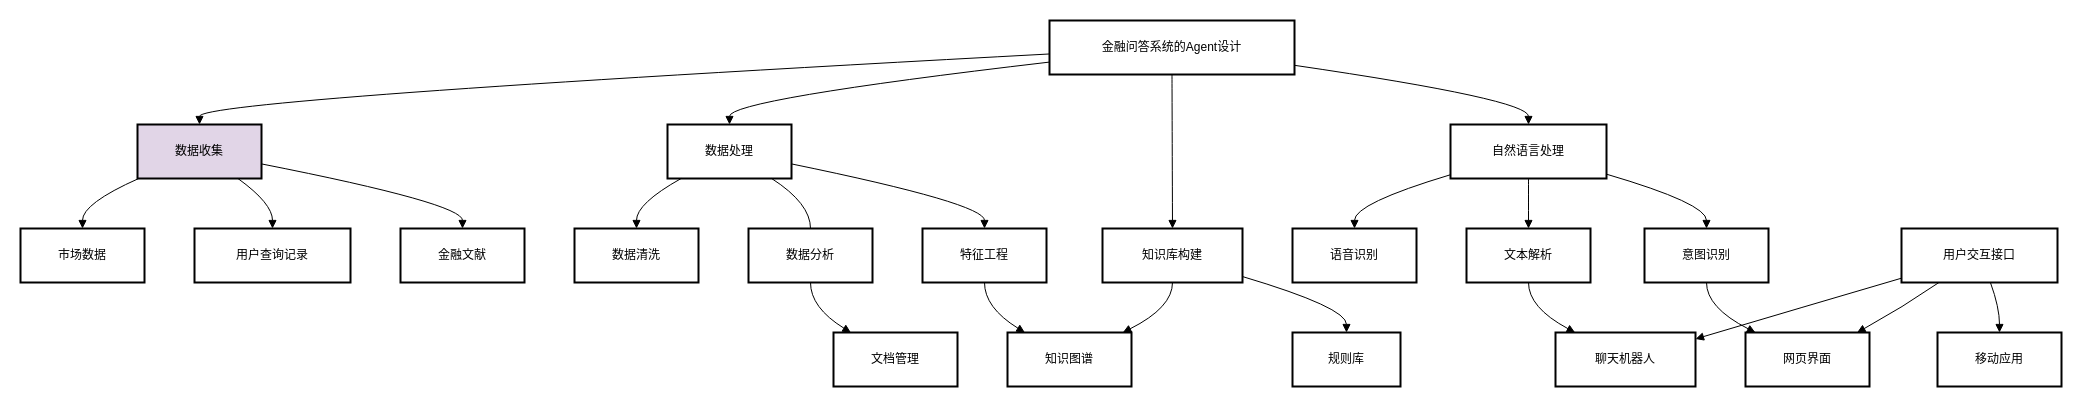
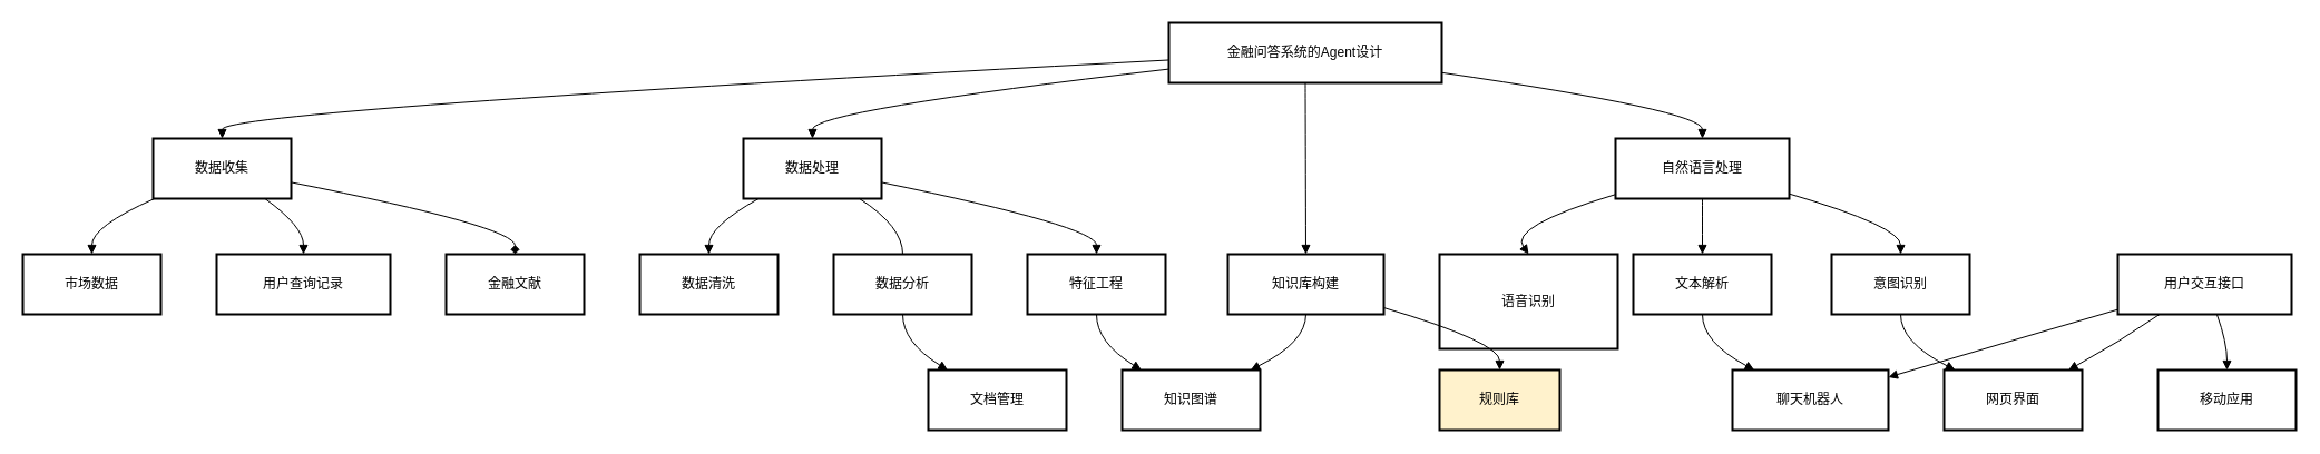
  <mxCell id="0" />
  <mxCell id="1" parent="0" />
  <mxCell id="2" value="金融问答系统的Agent设计" style="whiteSpace=wrap;strokeWidth=2;" vertex="1" parent="1"><mxGeometry x="1049" y="20" width="245" height="54" as="geometry" /></mxCell>
- <mxCell id="3" value="数据收集" style="whiteSpace=wrap;strokeWidth=2;fillColor=#e1d5e7;" vertex="1" parent="1"><mxGeometry x="137" y="124" width="124" height="54" as="geometry" /></mxCell>
+ <mxCell id="3" value="数据收集" style="whiteSpace=wrap;strokeWidth=2;" vertex="1" parent="1"><mxGeometry x="137" y="124" width="124" height="54" as="geometry" /></mxCell>
  <mxCell id="4" value="数据处理" style="whiteSpace=wrap;strokeWidth=2;" vertex="1" parent="1"><mxGeometry x="667" y="124" width="124" height="54" as="geometry" /></mxCell>
  <mxCell id="5" value="知识库构建" style="whiteSpace=wrap;strokeWidth=2;" vertex="1" parent="1"><mxGeometry x="1102" y="228" width="140" height="54" as="geometry" /></mxCell>
  <mxCell id="6" value="自然语言处理" style="whiteSpace=wrap;strokeWidth=2;" vertex="1" parent="1"><mxGeometry x="1450" y="124" width="156" height="54" as="geometry" /></mxCell>
  <mxCell id="7" value="用户交互接口" style="whiteSpace=wrap;strokeWidth=2;" vertex="1" parent="1"><mxGeometry x="1901" y="228" width="156" height="54" as="geometry" /></mxCell>
  <mxCell id="8" value="市场数据" style="whiteSpace=wrap;strokeWidth=2;" vertex="1" parent="1"><mxGeometry x="20" y="228" width="124" height="54" as="geometry" /></mxCell>
  <mxCell id="9" value="用户查询记录" style="whiteSpace=wrap;strokeWidth=2;" vertex="1" parent="1"><mxGeometry x="194" y="228" width="156" height="54" as="geometry" /></mxCell>
  <mxCell id="10" value="金融文献" style="whiteSpace=wrap;strokeWidth=2;" vertex="1" parent="1"><mxGeometry x="400" y="228" width="124" height="54" as="geometry" /></mxCell>
  <mxCell id="11" value="数据清洗" style="whiteSpace=wrap;strokeWidth=2;" vertex="1" parent="1"><mxGeometry x="574" y="228" width="124" height="54" as="geometry" /></mxCell>
  <mxCell id="12" value="数据分析" style="whiteSpace=wrap;strokeWidth=2;" vertex="1" parent="1"><mxGeometry x="748" y="228" width="124" height="54" as="geometry" /></mxCell>
  <mxCell id="13" value="特征工程" style="whiteSpace=wrap;strokeWidth=2;" vertex="1" parent="1"><mxGeometry x="922" y="228" width="124" height="54" as="geometry" /></mxCell>
  <mxCell id="14" value="文档管理" style="whiteSpace=wrap;strokeWidth=2;" vertex="1" parent="1"><mxGeometry x="833" y="332" width="124" height="54" as="geometry" /></mxCell>
  <mxCell id="15" value="知识图谱" style="whiteSpace=wrap;strokeWidth=2;" vertex="1" parent="1"><mxGeometry x="1007" y="332" width="124" height="54" as="geometry" /></mxCell>
- <mxCell id="16" value="规则库" style="whiteSpace=wrap;strokeWidth=2;" vertex="1" parent="1"><mxGeometry x="1292" y="332" width="108" height="54" as="geometry" /></mxCell>
- <mxCell id="17" value="语音识别" style="whiteSpace=wrap;strokeWidth=2;" vertex="1" parent="1"><mxGeometry x="1292" y="228" width="124" height="54" as="geometry" /></mxCell>
+ <mxCell id="16" value="规则库" style="whiteSpace=wrap;strokeWidth=2;fillColor=#fff2cc;" vertex="1" parent="1"><mxGeometry x="1292" y="332" width="108" height="54" as="geometry" /></mxCell>
+ <mxCell id="17" value="语音识别" style="whiteSpace=wrap;strokeWidth=2;" vertex="1" parent="1"><mxGeometry x="1292" y="228" width="160" height="85" as="geometry" /></mxCell>
  <mxCell id="18" value="文本解析" style="whiteSpace=wrap;strokeWidth=2;" vertex="1" parent="1"><mxGeometry x="1466" y="228" width="124" height="54" as="geometry" /></mxCell>
  <mxCell id="19" value="意图识别" style="whiteSpace=wrap;strokeWidth=2;" vertex="1" parent="1"><mxGeometry x="1644" y="228" width="124" height="54" as="geometry" /></mxCell>
  <mxCell id="20" value="聊天机器人" style="whiteSpace=wrap;strokeWidth=2;" vertex="1" parent="1"><mxGeometry x="1555" y="332" width="140" height="54" as="geometry" /></mxCell>
  <mxCell id="21" value="网页界面" style="whiteSpace=wrap;strokeWidth=2;" vertex="1" parent="1"><mxGeometry x="1745" y="332" width="124" height="54" as="geometry" /></mxCell>
  <mxCell id="22" value="移动应用" style="whiteSpace=wrap;strokeWidth=2;" vertex="1" parent="1"><mxGeometry x="1937" y="332" width="124" height="54" as="geometry" /></mxCell>
  <mxCell id="23" value="" style="curved=1;startArrow=none;endArrow=block;exitX=0;exitY=0.62;entryX=0.5;entryY=0;" edge="1" parent="1" source="2" target="3"><mxGeometry relative="1" as="geometry"><Array as="points"><mxPoint x="199" y="99" /></Array></mxGeometry></mxCell>
  <mxCell id="24" value="" style="curved=1;startArrow=none;endArrow=block;exitX=0;exitY=0.77;entryX=0.5;entryY=0;" edge="1" parent="1" source="2" target="4"><mxGeometry relative="1" as="geometry"><Array as="points"><mxPoint x="729" y="99" /></Array></mxGeometry></mxCell>
  <mxCell id="25" value="" style="curved=1;startArrow=none;endArrow=block;exitX=0.5;exitY=1;entryX=0.5;entryY=0;" edge="1" parent="1" source="2" target="5"><mxGeometry relative="1" as="geometry"><Array as="points" /></mxGeometry></mxCell>
  <mxCell id="26" value="" style="curved=1;startArrow=none;endArrow=block;exitX=1;exitY=0.83;entryX=0.5;entryY=0;" edge="1" parent="1" source="2" target="6"><mxGeometry relative="1" as="geometry"><Array as="points"><mxPoint x="1528" y="99" /></Array></mxGeometry></mxCell>
  <mxCell id="27" value="" style="curved=1;startArrow=none;endArrow=block;exitX=0.01;exitY=1;entryX=0.5;entryY=0;" edge="1" parent="1" source="3" target="8"><mxGeometry relative="1" as="geometry"><Array as="points"><mxPoint x="82" y="203" /></Array></mxGeometry></mxCell>
  <mxCell id="28" value="" style="curved=1;startArrow=none;endArrow=block;exitX=0.81;exitY=1;entryX=0.5;entryY=0;" edge="1" parent="1" source="3" target="9"><mxGeometry relative="1" as="geometry"><Array as="points"><mxPoint x="272" y="203" /></Array></mxGeometry></mxCell>
- <mxCell id="29" value="" style="curved=1;startArrow=none;endArrow=block;exitX=1;exitY=0.73;entryX=0.5;entryY=0;" edge="1" parent="1" source="3" target="10"><mxGeometry relative="1" as="geometry"><Array as="points"><mxPoint x="462" y="203" /></Array></mxGeometry></mxCell>
+ <mxCell id="29" value="" style="curved=1;startArrow=none;endArrow=diamond;exitX=1;exitY=0.73;entryX=0.5;entryY=0;" edge="1" parent="1" source="3" target="10"><mxGeometry relative="1" as="geometry"><Array as="points"><mxPoint x="462" y="203" /></Array></mxGeometry></mxCell>
  <mxCell id="30" value="" style="curved=1;startArrow=none;endArrow=block;exitX=0.11;exitY=1;entryX=0.5;entryY=0;" edge="1" parent="1" source="4" target="11"><mxGeometry relative="1" as="geometry"><Array as="points"><mxPoint x="636" y="203" /></Array></mxGeometry></mxCell>
  <mxCell id="31" value="" style="curved=1;startArrow=none;endArrow=none;exitX=0.84;exitY=1;entryX=0.5;entryY=0;" edge="1" parent="1" source="4" target="12"><mxGeometry relative="1" as="geometry"><Array as="points"><mxPoint x="810" y="203" /></Array></mxGeometry></mxCell>
  <mxCell id="32" value="" style="curved=1;startArrow=none;endArrow=block;exitX=1;exitY=0.73;entryX=0.5;entryY=0;" edge="1" parent="1" source="4" target="13"><mxGeometry relative="1" as="geometry"><Array as="points"><mxPoint x="984" y="203" /></Array></mxGeometry></mxCell>
  <mxCell id="33" value="" style="curved=1;startArrow=none;endArrow=block;exitX=0.5;exitY=1;entryX=0.93;entryY=0;" edge="1" parent="1" source="5" target="15"><mxGeometry relative="1" as="geometry"><Array as="points"><mxPoint x="1172" y="307" /></Array></mxGeometry></mxCell>
  <mxCell id="34" value="" style="curved=1;startArrow=none;endArrow=block;exitX=1;exitY=0.89;entryX=0.5;entryY=0;" edge="1" parent="1" source="5" target="16"><mxGeometry relative="1" as="geometry"><Array as="points"><mxPoint x="1346" y="307" /></Array></mxGeometry></mxCell>
  <mxCell id="35" value="" style="curved=1;startArrow=none;endArrow=block;exitX=0;exitY=0.93;entryX=0.5;entryY=0;" edge="1" parent="1" source="6" target="17"><mxGeometry relative="1" as="geometry"><Array as="points"><mxPoint x="1354" y="203" /></Array></mxGeometry></mxCell>
  <mxCell id="36" value="" style="curved=1;startArrow=none;endArrow=block;exitX=0.5;exitY=1;entryX=0.5;entryY=0;" edge="1" parent="1" source="6" target="18"><mxGeometry relative="1" as="geometry"><Array as="points" /></mxGeometry></mxCell>
  <mxCell id="37" value="" style="curved=1;startArrow=none;endArrow=block;exitX=1;exitY=0.92;entryX=0.5;entryY=0;" edge="1" parent="1" source="6" target="19"><mxGeometry relative="1" as="geometry"><Array as="points"><mxPoint x="1706" y="203" /></Array></mxGeometry></mxCell>
  <mxCell id="38" value="" style="curved=1;startArrow=none;endArrow=block;exitX=0;exitY=0.92;entryX=1;entryY=0.12;" edge="1" parent="1" source="7" target="20"><mxGeometry relative="1" as="geometry"><Array as="points"><mxPoint x="1801" y="307" /></Array></mxGeometry></mxCell>
  <mxCell id="39" value="" style="curved=1;startArrow=none;endArrow=block;exitX=0.24;exitY=1;entryX=0.9;entryY=0;" edge="1" parent="1" source="7" target="21"><mxGeometry relative="1" as="geometry"><Array as="points"><mxPoint x="1902" y="307" /></Array></mxGeometry></mxCell>
  <mxCell id="40" value="" style="curved=1;startArrow=none;endArrow=block;exitX=0.57;exitY=1;entryX=0.5;entryY=0;" edge="1" parent="1" source="7" target="22"><mxGeometry relative="1" as="geometry"><Array as="points"><mxPoint x="1999" y="307" /></Array></mxGeometry></mxCell>
  <mxCell id="41" value="" style="curved=1;startArrow=none;endArrow=block;exitX=0.5;exitY=1;entryX=0.14;entryY=0;" edge="1" parent="1" source="12" target="14"><mxGeometry relative="1" as="geometry"><Array as="points"><mxPoint x="810" y="307" /></Array></mxGeometry></mxCell>
  <mxCell id="42" value="" style="curved=1;startArrow=none;endArrow=block;exitX=0.5;exitY=1;entryX=0.14;entryY=0;" edge="1" parent="1" source="13" target="15"><mxGeometry relative="1" as="geometry"><Array as="points"><mxPoint x="984" y="307" /></Array></mxGeometry></mxCell>
  <mxCell id="43" value="" style="curved=1;startArrow=none;endArrow=block;exitX=0.5;exitY=1;entryX=0.14;entryY=0;" edge="1" parent="1" source="18" target="20"><mxGeometry relative="1" as="geometry"><Array as="points"><mxPoint x="1528" y="307" /></Array></mxGeometry></mxCell>
  <mxCell id="44" value="" style="curved=1;startArrow=none;endArrow=block;exitX=0.5;exitY=1;entryX=0.08;entryY=0;" edge="1" parent="1" source="19" target="21"><mxGeometry relative="1" as="geometry"><Array as="points"><mxPoint x="1706" y="307" /></Array></mxGeometry></mxCell>
